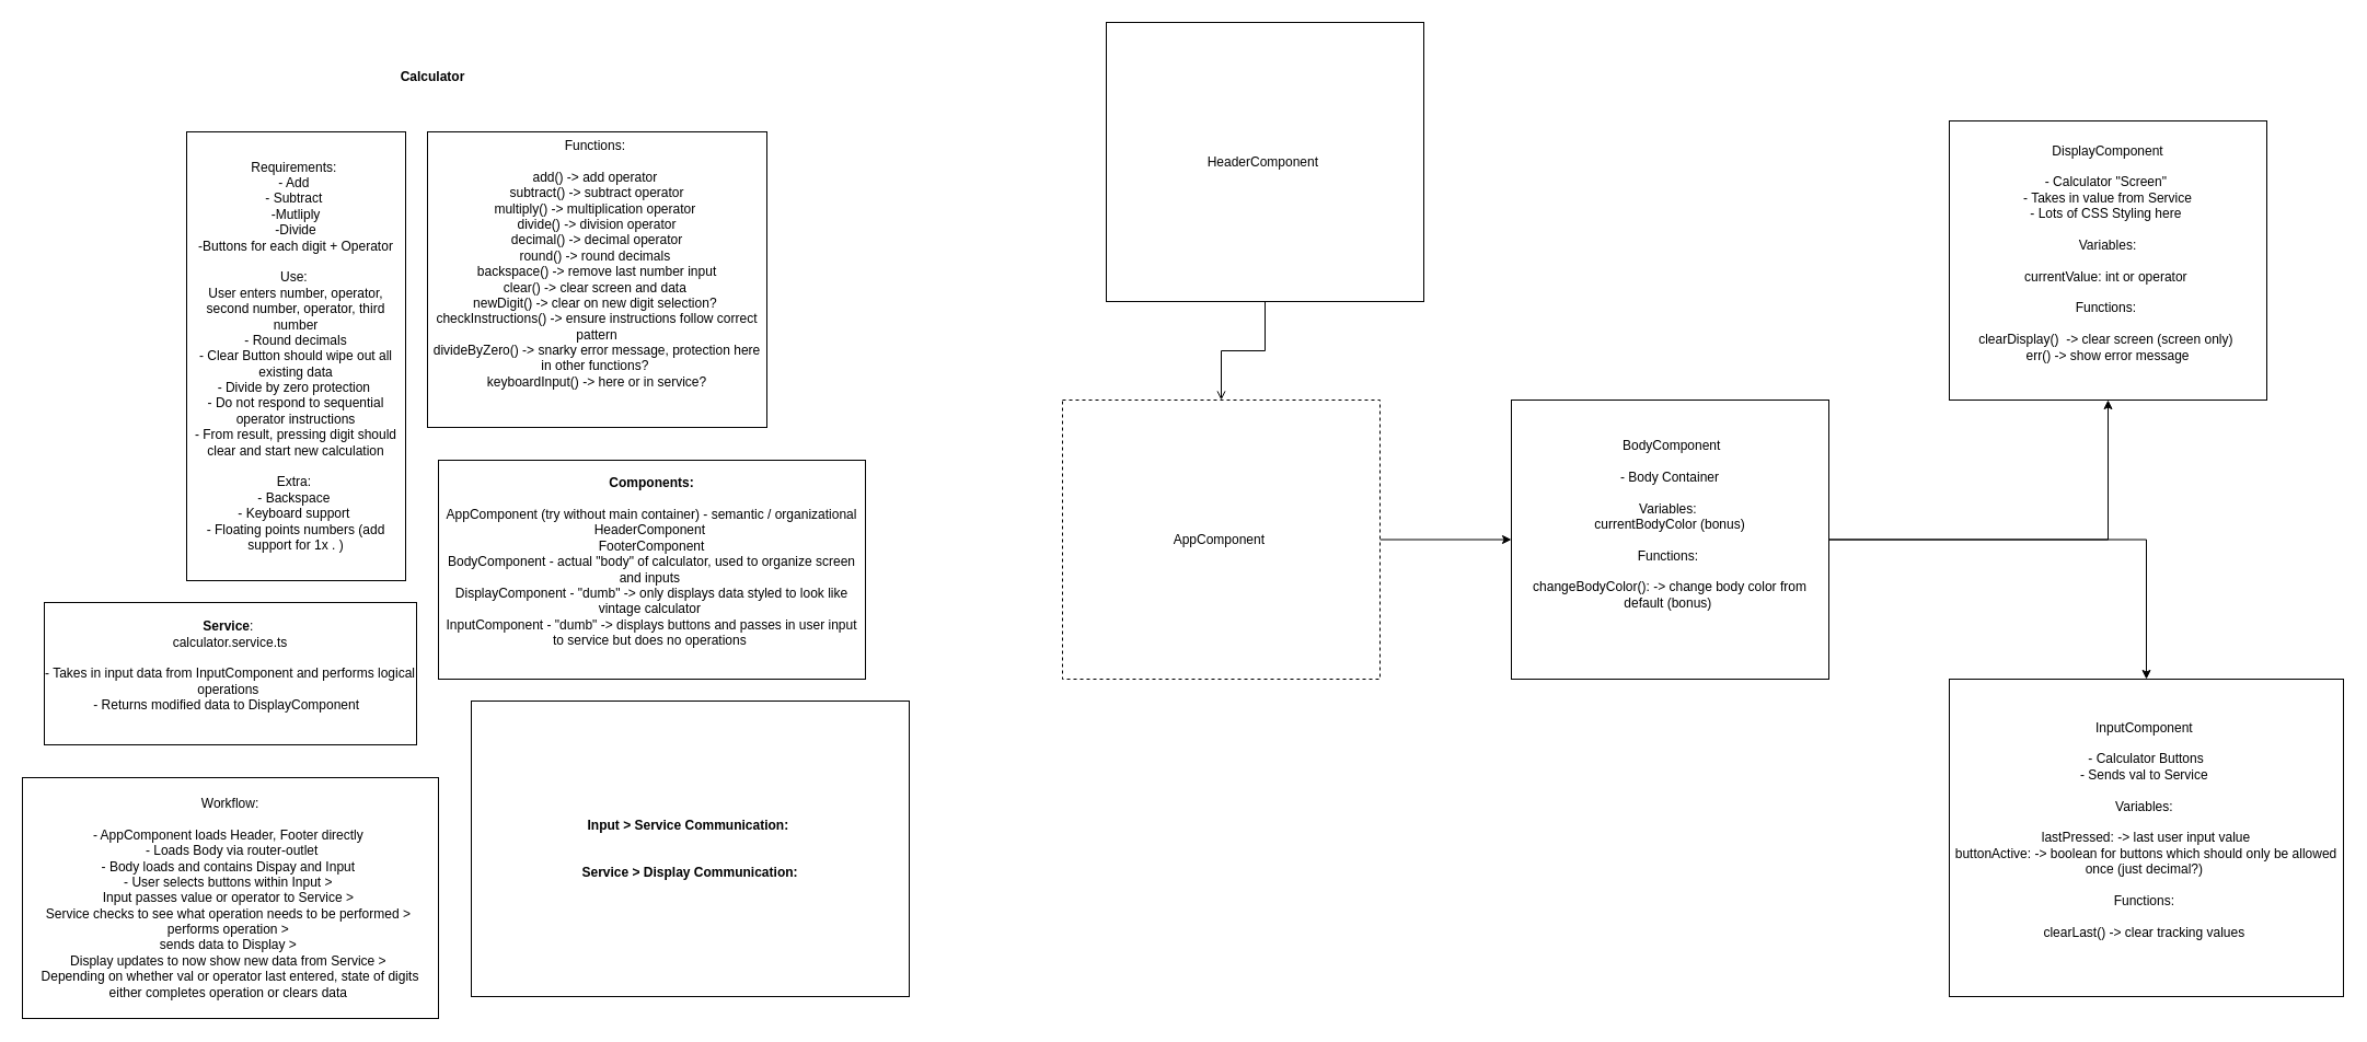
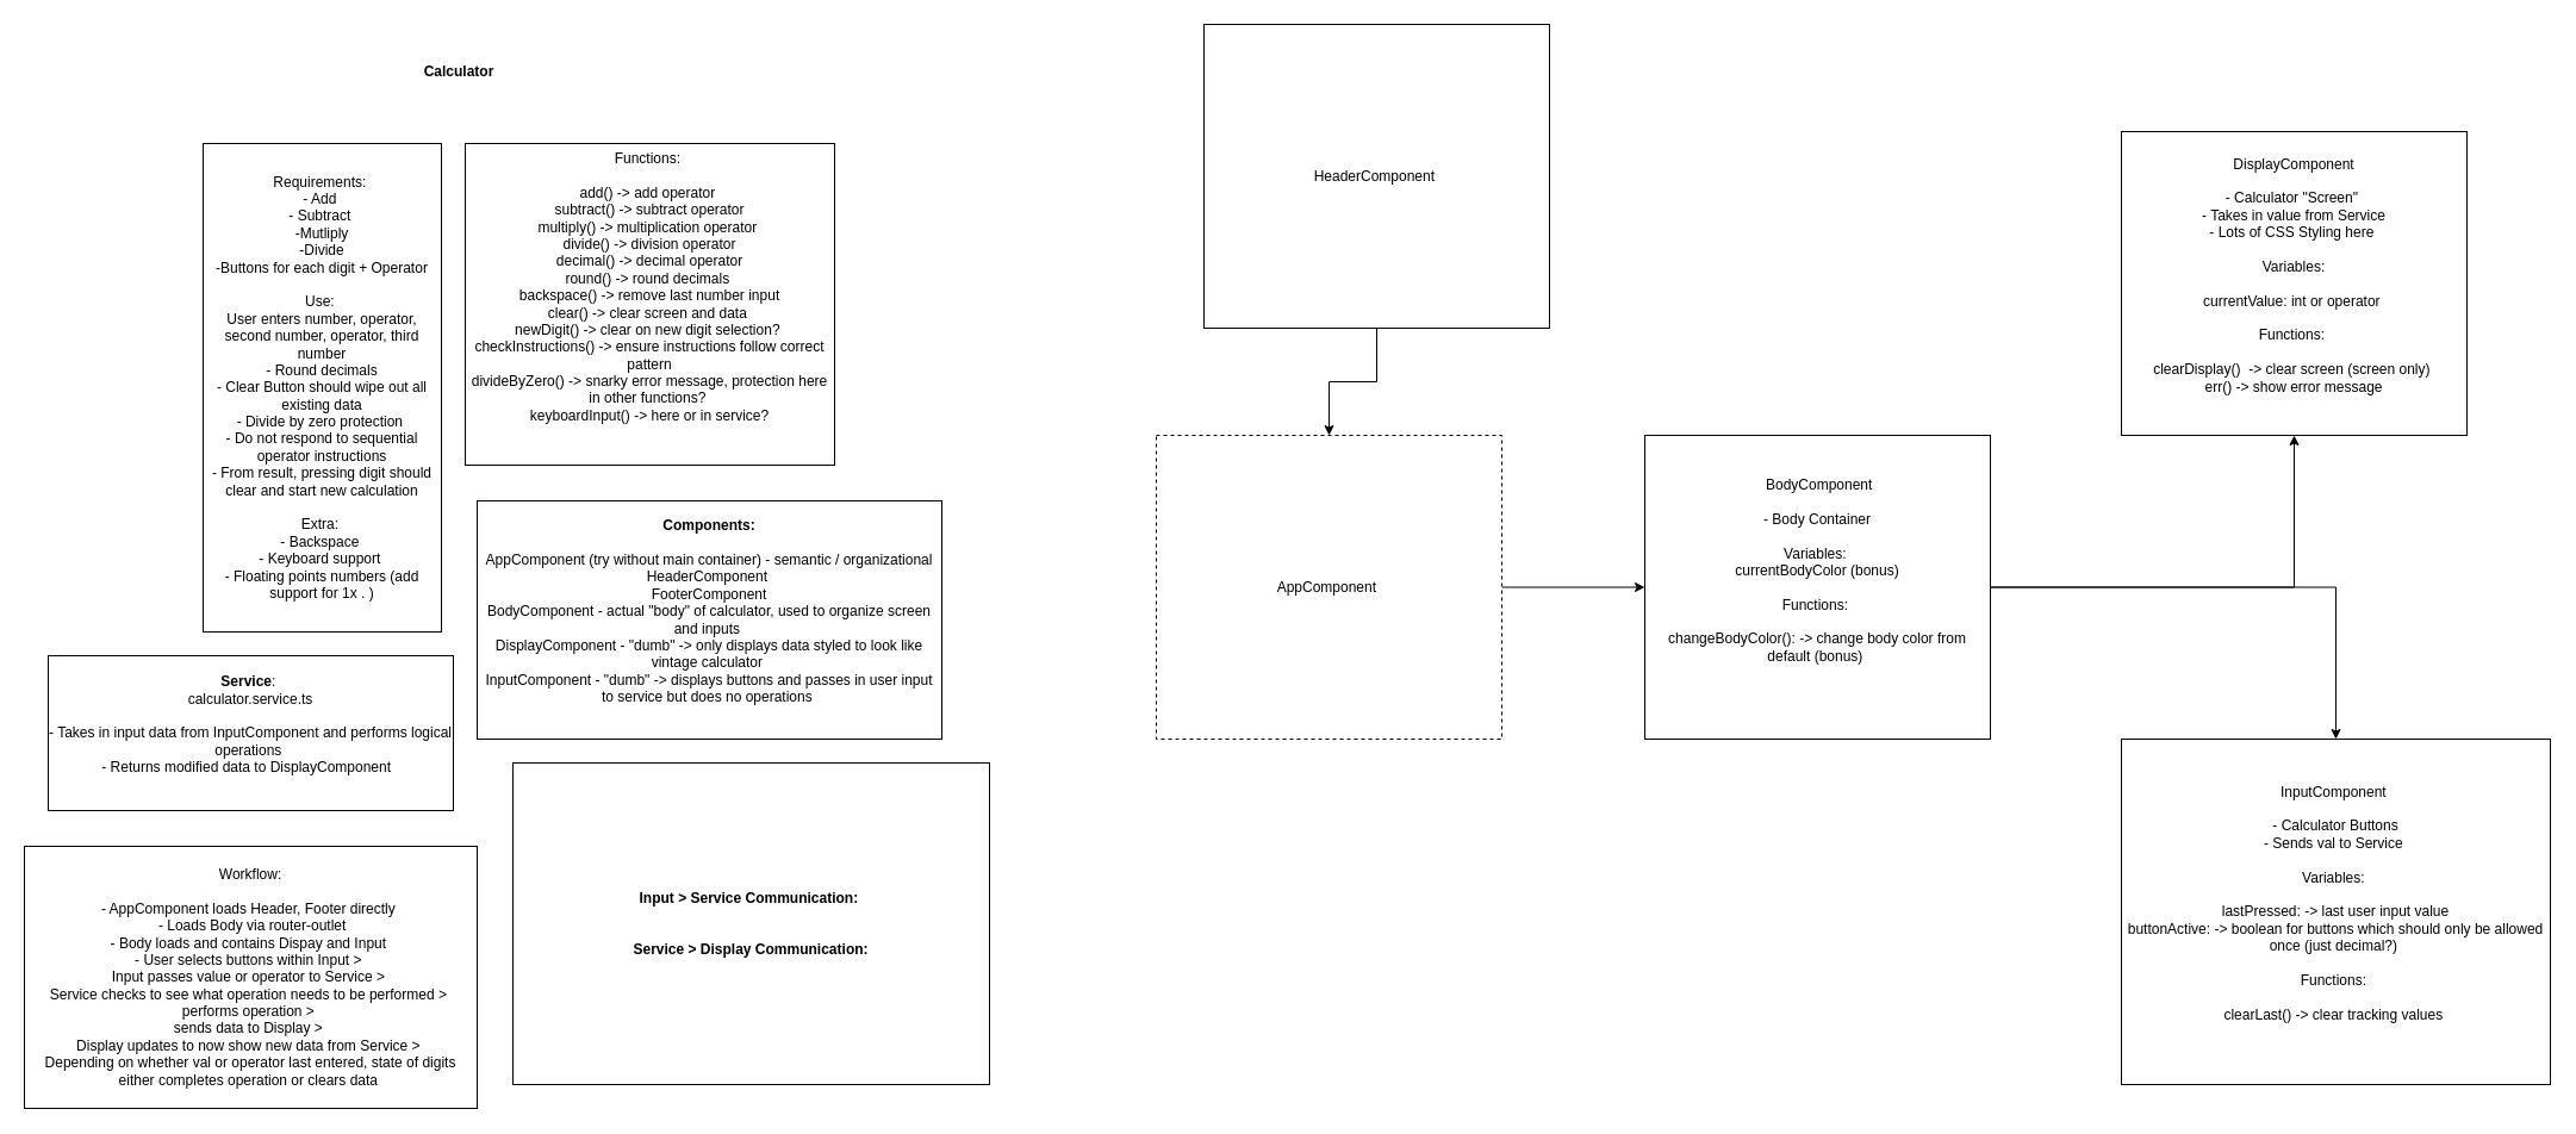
  <mxCell id="0" />
  <mxCell id="1" parent="0" />
  <mxCell id="2" value="Requirements:&amp;nbsp;&lt;div&gt;- Add&amp;nbsp;&lt;/div&gt;&lt;div&gt;- Subtract&amp;nbsp;&lt;/div&gt;&lt;div&gt;-Mutliply&lt;/div&gt;&lt;div&gt;-Divide&lt;/div&gt;&lt;div&gt;-Buttons for each digit + Operator&lt;/div&gt;&lt;div&gt;&lt;br&gt;&lt;/div&gt;&lt;div&gt;Use:&amp;nbsp;&lt;/div&gt;&lt;div&gt;User enters number, operator, second number, operator, third number&lt;/div&gt;&lt;div&gt;- Round decimals&lt;/div&gt;&lt;div&gt;- Clear Button should wipe out all existing data&lt;/div&gt;&lt;div&gt;- Divide by zero protection&amp;nbsp;&lt;/div&gt;&lt;div&gt;- Do not respond to sequential operator instructions&lt;/div&gt;&lt;div&gt;- From result, pressing digit should clear and start new calculation&lt;/div&gt;&lt;div&gt;&lt;br&gt;&lt;/div&gt;&lt;div&gt;Extra:&amp;nbsp;&lt;/div&gt;&lt;div&gt;- Backspace&amp;nbsp;&lt;/div&gt;&lt;div&gt;- Keyboard support&amp;nbsp;&lt;/div&gt;&lt;div&gt;- Floating points numbers (add support for 1x . )&lt;/div&gt;" style="whiteSpace=wrap;html=1;" vertex="1" parent="1"><mxGeometry x="170" y="120" width="200" height="410" as="geometry" /></mxCell>
- <mxCell id="3" value="Calculator" style="text;html=1;align=center;verticalAlign=middle;whiteSpace=wrap;rounded=0;fontStyle=1" vertex="1" parent="1"><mxGeometry x="270" y="40" width="250" height="60" as="geometry" /></mxCell>
+ <mxCell id="3" value="Calculator" style="text;html=1;align=center;verticalAlign=middle;whiteSpace=wrap;rounded=0;fontStyle=1" vertex="1" parent="1"><mxGeometry x="260" y="30" width="250" height="60" as="geometry" /></mxCell>
  <mxCell id="4" value="Functions:&amp;nbsp;&lt;div&gt;&lt;br&gt;&lt;/div&gt;&lt;div&gt;add() -&amp;gt; add operator&amp;nbsp;&lt;/div&gt;&lt;div&gt;subtract() -&amp;gt; subtract operator&lt;/div&gt;&lt;div&gt;multiply() -&amp;gt; multiplication operator&amp;nbsp;&lt;/div&gt;&lt;div&gt;divide() -&amp;gt; division operator&lt;/div&gt;&lt;div&gt;decimal() -&amp;gt; decimal operator&lt;/div&gt;&lt;div&gt;round() -&amp;gt; round decimals&amp;nbsp;&lt;/div&gt;&lt;div&gt;backspace() -&amp;gt; remove last number input&lt;/div&gt;&lt;div&gt;clear() -&amp;gt; clear screen and data&amp;nbsp;&lt;/div&gt;&lt;div&gt;newDigit() -&amp;gt; clear on new digit selection?&amp;nbsp;&lt;/div&gt;&lt;div&gt;checkInstructions() -&amp;gt; ensure instructions follow correct pattern&lt;/div&gt;&lt;div&gt;divideByZero() -&amp;gt; snarky error message, protection here in other functions?&amp;nbsp;&lt;/div&gt;&lt;div&gt;keyboardInput() -&amp;gt; here or in service?&lt;/div&gt;&lt;div&gt;&lt;br&gt;&lt;/div&gt;&lt;div&gt;&lt;br&gt;&lt;/div&gt;" style="whiteSpace=wrap;html=1;" vertex="1" parent="1"><mxGeometry x="390" y="120" width="310" height="270" as="geometry" /></mxCell>
  <mxCell id="5" value="&lt;b&gt;&lt;br&gt;&lt;br&gt;Components:&lt;/b&gt;&lt;div&gt;&lt;b&gt;&lt;br&gt;&lt;/b&gt;&lt;/div&gt;&lt;div&gt;AppComponent (try without main container) - semantic / organizational&lt;/div&gt;&lt;div&gt;HeaderComponent&amp;nbsp;&lt;/div&gt;&lt;div&gt;FooterComponent&lt;/div&gt;&lt;div&gt;BodyComponent - actual &quot;body&quot; of calculator, used to organize screen and inputs&amp;nbsp;&lt;/div&gt;&lt;div&gt;DisplayComponent - &quot;dumb&quot; -&amp;gt; only displays data styled to look like vintage calculator&amp;nbsp;&lt;/div&gt;&lt;div&gt;InputComponent - &quot;dumb&quot; -&amp;gt; displays buttons and passes in user input to service but does no operations&amp;nbsp;&lt;br&gt;&lt;/div&gt;&lt;div&gt;&lt;br&gt;&lt;/div&gt;&lt;div&gt;&amp;nbsp;&lt;/div&gt;&lt;div&gt;&lt;br&gt;&lt;/div&gt;" style="whiteSpace=wrap;html=1;" vertex="1" parent="1"><mxGeometry x="400" y="420" width="390" height="200" as="geometry" /></mxCell>
  <mxCell id="6" value="&lt;b&gt;Service&lt;/b&gt;:&amp;nbsp;&lt;div&gt;calculator.service.ts&lt;/div&gt;&lt;div&gt;&lt;br&gt;&lt;/div&gt;&lt;div&gt;- Takes in input data from InputComponent and performs logical operations&amp;nbsp;&lt;/div&gt;&lt;div&gt;- Returns modified data to DisplayComponent&amp;nbsp;&amp;nbsp;&lt;/div&gt;&lt;div&gt;&lt;br&gt;&lt;/div&gt;" style="whiteSpace=wrap;html=1;" vertex="1" parent="1"><mxGeometry x="40" y="550" width="340" height="130" as="geometry" /></mxCell>
  <mxCell id="7" value="Workflow:&lt;div&gt;&lt;br&gt;&lt;/div&gt;&lt;div&gt;- AppComponent loads Header, Footer directly&amp;nbsp;&lt;/div&gt;&lt;div&gt;&amp;nbsp;- Loads Body via router-outlet&lt;/div&gt;&lt;div&gt;- Body loads and contains Dispay and Input&amp;nbsp;&lt;/div&gt;&lt;div&gt;- User selects buttons within Input &amp;gt;&amp;nbsp;&lt;/div&gt;&lt;div&gt;Input passes value or operator to Service &amp;gt;&amp;nbsp;&lt;/div&gt;&lt;div&gt;Service checks to see what operation needs to be performed &amp;gt;&amp;nbsp;&lt;/div&gt;&lt;div&gt;performs operation &amp;gt;&amp;nbsp;&lt;/div&gt;&lt;div&gt;sends data to Display &amp;gt;&amp;nbsp;&lt;/div&gt;&lt;div&gt;Display updates to now show new data from Service &amp;gt;&amp;nbsp;&lt;/div&gt;&lt;div&gt;Depending on whether val or operator last entered, state of digits either completes operation or clears data&amp;nbsp;&lt;/div&gt;" style="rounded=0;whiteSpace=wrap;html=1;" vertex="1" parent="1"><mxGeometry x="20" y="710" width="380" height="220" as="geometry" /></mxCell>
  <mxCell id="8" style="edgeStyle=orthogonalEdgeStyle;rounded=0;orthogonalLoop=1;jettySize=auto;html=1;entryX=0;entryY=0.5;entryDx=0;entryDy=0;" edge="1" parent="1" source="9" target="14"><mxGeometry relative="1" as="geometry" /></mxCell>
  <mxCell id="9" value="AppComponent&amp;nbsp;" style="whiteSpace=wrap;html=1;dashed=1;" vertex="1" parent="1"><mxGeometry x="970" y="365" width="290" height="255" as="geometry" /></mxCell>
- <mxCell id="10" style="edgeStyle=orthogonalEdgeStyle;rounded=0;orthogonalLoop=1;jettySize=auto;html=1;entryX=0.5;entryY=0;entryDx=0;entryDy=0;endArrow=open;" edge="1" parent="1" source="11" target="9"><mxGeometry relative="1" as="geometry" /></mxCell>
+ <mxCell id="10" style="edgeStyle=orthogonalEdgeStyle;rounded=0;orthogonalLoop=1;jettySize=auto;html=1;entryX=0.5;entryY=0;entryDx=0;entryDy=0;" edge="1" parent="1" source="11" target="9"><mxGeometry relative="1" as="geometry" /></mxCell>
  <mxCell id="11" value="HeaderComponent&amp;nbsp;" style="whiteSpace=wrap;html=1;" vertex="1" parent="1"><mxGeometry x="1010" y="20" width="290" height="255" as="geometry" /></mxCell>
  <mxCell id="12" style="edgeStyle=orthogonalEdgeStyle;rounded=0;orthogonalLoop=1;jettySize=auto;html=1;entryX=0.5;entryY=1;entryDx=0;entryDy=0;" edge="1" parent="1" source="14" target="15"><mxGeometry relative="1" as="geometry" /></mxCell>
  <mxCell id="13" style="edgeStyle=orthogonalEdgeStyle;rounded=0;orthogonalLoop=1;jettySize=auto;html=1;entryX=0.5;entryY=0;entryDx=0;entryDy=0;" edge="1" parent="1" source="14" target="16"><mxGeometry relative="1" as="geometry" /></mxCell>
  <mxCell id="14" value="&amp;nbsp;BodyComponent&lt;div&gt;&lt;br&gt;&lt;/div&gt;&lt;div&gt;- Body Container&lt;/div&gt;&lt;div&gt;&lt;br&gt;&lt;/div&gt;&lt;div&gt;Variables:&amp;nbsp;&lt;/div&gt;&lt;div&gt;currentBodyColor (bonus)&lt;/div&gt;&lt;div&gt;&lt;br&gt;&lt;/div&gt;&lt;div&gt;Functions:&amp;nbsp;&lt;/div&gt;&lt;div&gt;&lt;br&gt;&lt;/div&gt;&lt;div&gt;changeBodyColor(): -&amp;gt; change body color from default (bonus)&amp;nbsp;&lt;/div&gt;&lt;div&gt;&lt;br&gt;&lt;/div&gt;&lt;div&gt;&lt;br&gt;&lt;/div&gt;" style="whiteSpace=wrap;html=1;" vertex="1" parent="1"><mxGeometry x="1380" y="365" width="290" height="255" as="geometry" /></mxCell>
  <mxCell id="15" value="DisplayComponent&lt;div&gt;&lt;br&gt;&lt;/div&gt;&lt;div&gt;- Calculator &quot;Screen&quot;&amp;nbsp;&lt;/div&gt;&lt;div&gt;- Takes in value from Service&lt;/div&gt;&lt;div&gt;- Lots of CSS Styling here&amp;nbsp;&lt;/div&gt;&lt;div&gt;&lt;br&gt;&lt;/div&gt;&lt;div&gt;Variables:&lt;/div&gt;&lt;div&gt;&lt;br&gt;&lt;/div&gt;&lt;div&gt;currentValue: int or operator&amp;nbsp;&lt;/div&gt;&lt;div&gt;&amp;nbsp;&lt;/div&gt;&lt;div&gt;Functions:&amp;nbsp;&lt;/div&gt;&lt;div&gt;&lt;br&gt;&lt;/div&gt;&lt;div&gt;clearDisplay()&amp;nbsp; -&amp;gt; clear screen (screen only)&amp;nbsp;&lt;/div&gt;&lt;div&gt;err() -&amp;gt; show error message&lt;/div&gt;&lt;div&gt;&lt;br&gt;&lt;/div&gt;" style="whiteSpace=wrap;html=1;" vertex="1" parent="1"><mxGeometry x="1780" y="110" width="290" height="255" as="geometry" /></mxCell>
  <mxCell id="16" value="InputComponent&amp;nbsp;&lt;div&gt;&lt;br&gt;&lt;/div&gt;&lt;div&gt;- Calculator Buttons&lt;/div&gt;&lt;div&gt;- Sends val to Service&amp;nbsp;&lt;/div&gt;&lt;div&gt;&lt;br&gt;&lt;/div&gt;&lt;div&gt;Variables:&amp;nbsp;&lt;/div&gt;&lt;div&gt;&lt;br&gt;&lt;/div&gt;&lt;div&gt;lastPressed: -&amp;gt; last user input value&lt;/div&gt;&lt;div&gt;buttonActive: -&amp;gt; boolean for buttons which should only be allowed once (just decimal?)&amp;nbsp;&lt;/div&gt;&lt;div&gt;&lt;br&gt;&lt;/div&gt;&lt;div&gt;Functions:&amp;nbsp;&lt;/div&gt;&lt;div&gt;&lt;br&gt;&lt;/div&gt;&lt;div&gt;clearLast() -&amp;gt; clear tracking values&amp;nbsp;&lt;/div&gt;&lt;div&gt;&lt;br&gt;&lt;/div&gt;" style="whiteSpace=wrap;html=1;" vertex="1" parent="1"><mxGeometry x="1780" y="620" width="360" height="290" as="geometry" /></mxCell>
  <mxCell id="17" value="&lt;b&gt;Input &amp;gt; Service Communication:&amp;nbsp;&lt;/b&gt;&lt;div&gt;&lt;b&gt;&lt;br&gt;&lt;/b&gt;&lt;/div&gt;&lt;div&gt;&lt;b&gt;&lt;br&gt;&lt;/b&gt;&lt;/div&gt;&lt;div&gt;&lt;b&gt;Service &amp;gt; Display Communication:&lt;/b&gt;&lt;/div&gt;" style="whiteSpace=wrap;html=1;" vertex="1" parent="1"><mxGeometry x="430" y="640" width="400" height="270" as="geometry" /></mxCell>
